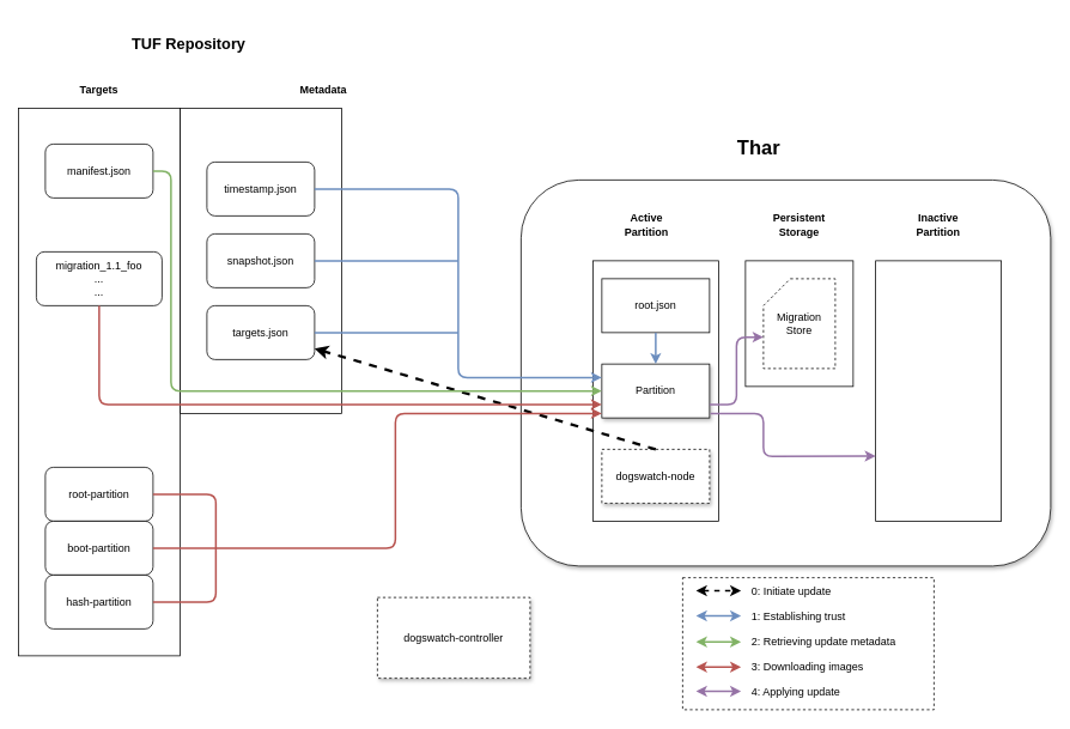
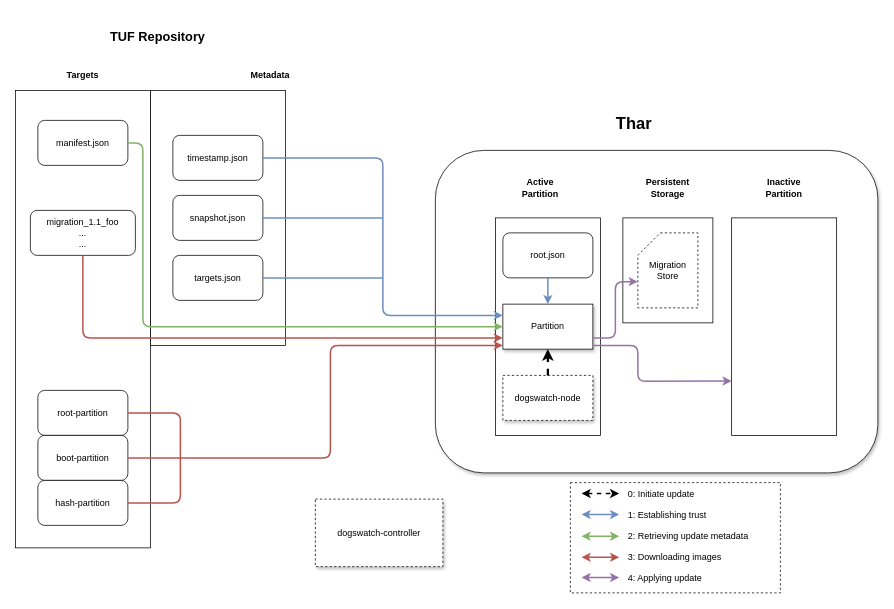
  <mxCell id="0" />
  <mxCell id="1" parent="0" />
  <mxCell id="2" value="" style="rounded=1;whiteSpace=wrap;html=1;shadow=1;" parent="1" vertex="1"><mxGeometry x="580" y="200" width="590" height="430" as="geometry" /></mxCell>
  <mxCell id="3" value="" style="rounded=0;whiteSpace=wrap;html=1;" parent="1" vertex="1"><mxGeometry x="830" y="290" width="120" height="140" as="geometry" /></mxCell>
  <mxCell id="4" value="" style="rounded=0;whiteSpace=wrap;html=1;dashed=1;" parent="1" vertex="1"><mxGeometry x="760" y="643" width="280" height="147" as="geometry" /></mxCell>
  <mxCell id="5" value="" style="rounded=0;whiteSpace=wrap;html=1;" parent="1" vertex="1"><mxGeometry x="200" y="120" width="180" height="340" as="geometry" /></mxCell>
  <mxCell id="6" value="" style="rounded=0;whiteSpace=wrap;html=1;" parent="1" vertex="1"><mxGeometry x="20" y="120" width="180" height="610" as="geometry" /></mxCell>
  <mxCell id="7" value="dogswatch-controller" style="rounded=0;whiteSpace=wrap;html=1;dashed=1;shadow=1;" parent="1" vertex="1"><mxGeometry x="420" y="665" width="170" height="90" as="geometry" /></mxCell>
  <mxCell id="8" value="" style="rounded=0;whiteSpace=wrap;html=1;" parent="1" vertex="1"><mxGeometry x="660" y="290" width="140" height="290" as="geometry" /></mxCell>
  <mxCell id="9" value="" style="rounded=0;whiteSpace=wrap;html=1;" parent="1" vertex="1"><mxGeometry x="975" y="290" width="140" height="290" as="geometry" /></mxCell>
  <mxCell id="10" value="Partition" style="rounded=0;whiteSpace=wrap;html=1;shadow=1;" parent="1" vertex="1"><mxGeometry x="670" y="405" width="120" height="60" as="geometry" /></mxCell>
  <mxCell id="11" value="dogswatch-node" style="rounded=0;whiteSpace=wrap;html=1;dashed=1;shadow=1;" parent="1" vertex="1"><mxGeometry x="670" y="500" width="120" height="60" as="geometry" /></mxCell>
  <mxCell id="12" value="Migration Store" style="shape=card;whiteSpace=wrap;html=1;dashed=1;" parent="1" vertex="1"><mxGeometry x="850" y="310" width="80" height="100" as="geometry" /></mxCell>
  <mxCell id="13" value="Active Partition" style="text;html=1;strokeColor=none;fillColor=none;align=center;verticalAlign=middle;whiteSpace=wrap;rounded=0;dashed=1;fontStyle=1" parent="1" vertex="1"><mxGeometry x="700" y="240" width="40" height="20" as="geometry" /></mxCell>
  <mxCell id="14" value="&lt;div&gt;Inactive Partition&lt;/div&gt;" style="text;html=1;strokeColor=none;fillColor=none;align=center;verticalAlign=middle;whiteSpace=wrap;rounded=0;dashed=1;fontStyle=1" parent="1" vertex="1"><mxGeometry x="1025" y="240" width="40" height="20" as="geometry" /></mxCell>
  <mxCell id="15" value="manifest.json" style="rounded=1;whiteSpace=wrap;html=1;" parent="1" vertex="1"><mxGeometry x="50" y="160" width="120" height="60" as="geometry" /></mxCell>
  <mxCell id="16" value="root-partition" style="rounded=1;whiteSpace=wrap;html=1;" parent="1" vertex="1"><mxGeometry x="50" y="520" width="120" height="60" as="geometry" /></mxCell>
  <mxCell id="17" value="boot-partition" style="rounded=1;whiteSpace=wrap;html=1;" parent="1" vertex="1"><mxGeometry x="50" y="580" width="120" height="60" as="geometry" /></mxCell>
  <mxCell id="18" value="hash-partition" style="rounded=1;whiteSpace=wrap;html=1;" parent="1" vertex="1"><mxGeometry x="50" y="640" width="120" height="60" as="geometry" /></mxCell>
  <mxCell id="19" value="timestamp.json" style="rounded=1;whiteSpace=wrap;html=1;" parent="1" vertex="1"><mxGeometry x="230" y="180" width="120" height="60" as="geometry" /></mxCell>
  <mxCell id="20" value="snapshot.json" style="rounded=1;whiteSpace=wrap;html=1;" parent="1" vertex="1"><mxGeometry x="230" y="260" width="120" height="60" as="geometry" /></mxCell>
  <mxCell id="21" value="targets.json" style="rounded=1;whiteSpace=wrap;html=1;" parent="1" vertex="1"><mxGeometry x="230" y="340" width="120" height="60" as="geometry" /></mxCell>
- <mxCell id="22" value="root.json" style="whiteSpace=wrap;html=1;rounded=0;" parent="1" vertex="1"><mxGeometry x="670" y="310" width="120" height="60" as="geometry" /></mxCell>
+ <mxCell id="22" value="root.json" style="rounded=1;whiteSpace=wrap;html=1;" parent="1" vertex="1"><mxGeometry x="670" y="310" width="120" height="60" as="geometry" /></mxCell>
  <mxCell id="23" value="&lt;div align=&quot;center&quot;&gt;&lt;font style=&quot;font-size: 17px&quot;&gt;&lt;b&gt;TUF Repository&lt;/b&gt;&lt;/font&gt;&lt;br&gt;&lt;/div&gt;" style="text;html=1;strokeColor=none;fillColor=none;align=center;verticalAlign=middle;whiteSpace=wrap;rounded=0;" parent="1" vertex="1"><mxGeometry x="55" y="20" width="310" height="60" as="geometry" /></mxCell>
  <mxCell id="24" value="Metadata" style="text;html=1;strokeColor=none;fillColor=none;align=center;verticalAlign=middle;whiteSpace=wrap;rounded=0;fontStyle=1" parent="1" vertex="1"><mxGeometry x="340" y="90" width="40" height="20" as="geometry" /></mxCell>
  <mxCell id="25" value="Targets" style="text;html=1;strokeColor=none;fillColor=none;align=center;verticalAlign=middle;whiteSpace=wrap;rounded=0;fontStyle=1" parent="1" vertex="1"><mxGeometry x="90" y="90" width="40" height="20" as="geometry" /></mxCell>
  <mxCell id="26" value="&lt;font style=&quot;font-size: 22px&quot;&gt;&lt;b&gt;&lt;font style=&quot;font-size: 22px&quot;&gt;Thar&lt;/font&gt;&lt;/b&gt;&lt;/font&gt;" style="text;html=1;strokeColor=none;fillColor=none;align=center;verticalAlign=middle;whiteSpace=wrap;rounded=0;" parent="1" vertex="1"><mxGeometry x="760" y="130" width="170" height="70" as="geometry" /></mxCell>
- <mxCell id="27" value="" style="endArrow=classic;html=1;dashed=1;strokeWidth=3;exitX=0.5;exitY=0;exitDx=0;exitDy=0;" parent="1" source="11" target="21" edge="1"><mxGeometry width="50" height="50" relative="1" as="geometry"><mxPoint x="20" y="830" as="sourcePoint" /><mxPoint x="70" y="780" as="targetPoint" /></mxGeometry></mxCell>
+ <mxCell id="27" value="" style="endArrow=classic;html=1;dashed=1;strokeWidth=3;exitX=0.5;exitY=0;exitDx=0;exitDy=0;entryX=0.5;entryY=1;entryDx=0;entryDy=0;" parent="1" source="11" target="10" edge="1"><mxGeometry width="50" height="50" relative="1" as="geometry"><mxPoint x="20" y="830" as="sourcePoint" /><mxPoint x="70" y="780" as="targetPoint" /></mxGeometry></mxCell>
  <mxCell id="28" value="" style="endArrow=none;html=1;strokeWidth=2;entryX=0.5;entryY=1;entryDx=0;entryDy=0;exitX=0.5;exitY=0;exitDx=0;exitDy=0;startArrow=classic;startFill=1;fillColor=#dae8fc;strokeColor=#6c8ebf;endFill=0;" parent="1" source="10" target="22" edge="1"><mxGeometry width="50" height="50" relative="1" as="geometry"><mxPoint x="20" y="830" as="sourcePoint" /><mxPoint x="70" y="780" as="targetPoint" /></mxGeometry></mxCell>
  <mxCell id="29" value="" style="endArrow=none;html=1;strokeWidth=2;entryX=1;entryY=0.5;entryDx=0;entryDy=0;fillColor=#dae8fc;strokeColor=#6c8ebf;exitX=0;exitY=0.25;exitDx=0;exitDy=0;startArrow=classic;startFill=1;endFill=0;" parent="1" target="19" edge="1" source="10"><mxGeometry width="50" height="50" relative="1" as="geometry"><mxPoint x="490" y="140" as="sourcePoint" /><mxPoint x="70" y="780" as="targetPoint" /><Array as="points"><mxPoint x="510" y="420" /><mxPoint x="510" y="210" /><mxPoint x="420" y="210" /></Array></mxGeometry></mxCell>
  <mxCell id="30" value="" style="endArrow=classic;startArrow=none;html=1;strokeWidth=2;entryX=0;entryY=0.5;entryDx=0;entryDy=0;fillColor=#d5e8d4;strokeColor=#82b366;startFill=0;" parent="1" target="10" edge="1"><mxGeometry width="50" height="50" relative="1" as="geometry"><mxPoint x="170" y="190" as="sourcePoint" /><mxPoint x="70" y="780" as="targetPoint" /><Array as="points"><mxPoint x="190" y="190" /><mxPoint x="190" y="435" /></Array></mxGeometry></mxCell>
  <mxCell id="31" value="&lt;div&gt;migration_1.1_foo&lt;/div&gt;&lt;div&gt;...&lt;/div&gt;&lt;div&gt;...&lt;br&gt;&lt;/div&gt;" style="rounded=1;whiteSpace=wrap;html=1;" parent="1" vertex="1"><mxGeometry x="40" y="280" width="140" height="60" as="geometry" /></mxCell>
  <mxCell id="32" value="" style="endArrow=classic;startArrow=none;html=1;strokeWidth=2;entryX=0;entryY=0.75;entryDx=0;entryDy=0;exitX=0.5;exitY=1;exitDx=0;exitDy=0;fillColor=#f8cecc;strokeColor=#b85450;startFill=0;" parent="1" source="31" target="10" edge="1"><mxGeometry width="50" height="50" relative="1" as="geometry"><mxPoint x="20" y="830" as="sourcePoint" /><mxPoint x="70" y="780" as="targetPoint" /><Array as="points"><mxPoint x="110" y="450" /></Array></mxGeometry></mxCell>
  <mxCell id="33" value="" style="endArrow=classic;html=1;strokeWidth=2;entryX=0;entryY=0;entryDx=0;entryDy=65;entryPerimeter=0;exitX=1;exitY=0.75;exitDx=0;exitDy=0;fillColor=#e1d5e7;strokeColor=#9673a6;" parent="1" source="10" target="12" edge="1"><mxGeometry width="50" height="50" relative="1" as="geometry"><mxPoint x="20" y="830" as="sourcePoint" /><mxPoint x="70" y="780" as="targetPoint" /><Array as="points"><mxPoint x="820" y="450" /><mxPoint x="820" y="375" /></Array></mxGeometry></mxCell>
  <mxCell id="34" value="" style="endArrow=classic;startArrow=none;html=1;strokeWidth=2;entryX=0;entryY=0.917;entryDx=0;entryDy=0;entryPerimeter=0;startFill=0;fillColor=#f8cecc;strokeColor=#b85450;" parent="1" target="10" edge="1"><mxGeometry width="50" height="50" relative="1" as="geometry"><mxPoint x="240" y="610" as="sourcePoint" /><mxPoint x="70" y="780" as="targetPoint" /><Array as="points"><mxPoint x="440" y="610" /><mxPoint x="440" y="460" /></Array></mxGeometry></mxCell>
  <mxCell id="35" value="" style="endArrow=none;html=1;strokeWidth=2;entryX=1;entryY=0.5;entryDx=0;entryDy=0;fillColor=#f8cecc;strokeColor=#b85450;endFill=0;" parent="1" target="16" edge="1"><mxGeometry width="50" height="50" relative="1" as="geometry"><mxPoint x="240" y="610" as="sourcePoint" /><mxPoint x="70" y="780" as="targetPoint" /><Array as="points"><mxPoint x="240" y="550" /></Array></mxGeometry></mxCell>
  <mxCell id="36" value="" style="endArrow=none;html=1;strokeWidth=2;entryX=1;entryY=0.5;entryDx=0;entryDy=0;fillColor=#f8cecc;strokeColor=#b85450;endFill=0;" parent="1" target="17" edge="1"><mxGeometry width="50" height="50" relative="1" as="geometry"><mxPoint x="240" y="610" as="sourcePoint" /><mxPoint x="70" y="780" as="targetPoint" /></mxGeometry></mxCell>
  <mxCell id="37" value="" style="endArrow=none;html=1;strokeWidth=2;entryX=1;entryY=0.5;entryDx=0;entryDy=0;fillColor=#f8cecc;strokeColor=#b85450;endFill=0;" parent="1" target="18" edge="1"><mxGeometry width="50" height="50" relative="1" as="geometry"><mxPoint x="240" y="610" as="sourcePoint" /><mxPoint x="70" y="780" as="targetPoint" /><Array as="points"><mxPoint x="240" y="670" /></Array></mxGeometry></mxCell>
  <mxCell id="38" value="" style="endArrow=classic;html=1;strokeWidth=2;exitX=1.008;exitY=0.917;exitDx=0;exitDy=0;exitPerimeter=0;entryX=0;entryY=0.75;entryDx=0;entryDy=0;fillColor=#e1d5e7;strokeColor=#9673a6;" parent="1" source="10" target="9" edge="1"><mxGeometry width="50" height="50" relative="1" as="geometry"><mxPoint x="20" y="830" as="sourcePoint" /><mxPoint x="70" y="780" as="targetPoint" /><Array as="points"><mxPoint x="850" y="460" /><mxPoint x="850" y="508" /></Array></mxGeometry></mxCell>
  <mxCell id="39" value="" style="endArrow=classic;startArrow=classic;html=1;strokeWidth=2;fillColor=#dae8fc;strokeColor=#6c8ebf;" parent="1" edge="1"><mxGeometry width="50" height="50" relative="1" as="geometry"><mxPoint x="775" y="685.5" as="sourcePoint" /><mxPoint x="825" y="685.5" as="targetPoint" /></mxGeometry></mxCell>
  <mxCell id="40" value="" style="endArrow=classic;startArrow=classic;html=1;strokeWidth=2;fillColor=#d5e8d4;strokeColor=#82b366;" parent="1" edge="1"><mxGeometry width="50" height="50" relative="1" as="geometry"><mxPoint x="775" y="714.5" as="sourcePoint" /><mxPoint x="825" y="714.5" as="targetPoint" /></mxGeometry></mxCell>
  <mxCell id="41" value="" style="endArrow=classic;startArrow=classic;html=1;strokeWidth=2;fillColor=#f8cecc;strokeColor=#b85450;" parent="1" edge="1"><mxGeometry width="50" height="50" relative="1" as="geometry"><mxPoint x="775" y="742.5" as="sourcePoint" /><mxPoint x="825" y="742.5" as="targetPoint" /></mxGeometry></mxCell>
  <mxCell id="42" value="1: Establishing trust" style="text;html=1;strokeColor=none;fillColor=none;align=left;verticalAlign=middle;whiteSpace=wrap;rounded=0;dashed=1;" parent="1" vertex="1"><mxGeometry x="835" y="676" width="190" height="20" as="geometry" /></mxCell>
  <mxCell id="43" value="2: Retrieving update metadata" style="text;html=1;strokeColor=none;fillColor=none;align=left;verticalAlign=middle;whiteSpace=wrap;rounded=0;dashed=1;" parent="1" vertex="1"><mxGeometry x="835" y="705" width="205" height="20" as="geometry" /></mxCell>
  <mxCell id="44" value="3: Downloading images" style="text;html=1;strokeColor=none;fillColor=none;align=left;verticalAlign=middle;whiteSpace=wrap;rounded=0;dashed=1;" parent="1" vertex="1"><mxGeometry x="835" y="733" width="190" height="20" as="geometry" /></mxCell>
  <mxCell id="45" value="" style="endArrow=classic;startArrow=classic;html=1;strokeWidth=2;fillColor=#f8cecc;strokeColor=#000000;dashed=1;" parent="1" edge="1"><mxGeometry width="50" height="50" relative="1" as="geometry"><mxPoint x="775" y="657.5" as="sourcePoint" /><mxPoint x="825" y="657.5" as="targetPoint" /></mxGeometry></mxCell>
  <mxCell id="46" value="0: Initiate update" style="text;html=1;strokeColor=none;fillColor=none;align=left;verticalAlign=middle;whiteSpace=wrap;rounded=0;dashed=1;" parent="1" vertex="1"><mxGeometry x="835" y="648" width="190" height="20" as="geometry" /></mxCell>
  <mxCell id="47" value="&lt;div&gt;Persistent&lt;/div&gt;&lt;div&gt;Storage&lt;br&gt;&lt;/div&gt;" style="text;html=1;strokeColor=none;fillColor=none;align=center;verticalAlign=middle;whiteSpace=wrap;rounded=0;dashed=1;fontStyle=1" parent="1" vertex="1"><mxGeometry x="870" y="240" width="40" height="20" as="geometry" /></mxCell>
  <mxCell id="48" value="" style="endArrow=none;html=1;exitX=1;exitY=0.5;exitDx=0;exitDy=0;fillColor=#dae8fc;strokeColor=#6c8ebf;strokeWidth=2;" edge="1" parent="1" source="20"><mxGeometry width="50" height="50" relative="1" as="geometry"><mxPoint x="20" y="830" as="sourcePoint" /><mxPoint x="510" y="290" as="targetPoint" /></mxGeometry></mxCell>
  <mxCell id="49" value="" style="endArrow=none;html=1;strokeWidth=2;exitX=1;exitY=0.5;exitDx=0;exitDy=0;fillColor=#dae8fc;strokeColor=#6c8ebf;" edge="1" parent="1" source="21"><mxGeometry width="50" height="50" relative="1" as="geometry"><mxPoint x="20" y="830" as="sourcePoint" /><mxPoint x="510" y="370" as="targetPoint" /></mxGeometry></mxCell>
  <mxCell id="50" value="" style="endArrow=classic;startArrow=classic;html=1;strokeWidth=2;fillColor=#e1d5e7;strokeColor=#9673a6;" edge="1" parent="1"><mxGeometry width="50" height="50" relative="1" as="geometry"><mxPoint x="775" y="769.5" as="sourcePoint" /><mxPoint x="825" y="769.5" as="targetPoint" /></mxGeometry></mxCell>
  <mxCell id="51" value="4: Applying update" style="text;html=1;strokeColor=none;fillColor=none;align=left;verticalAlign=middle;whiteSpace=wrap;rounded=0;dashed=1;" vertex="1" parent="1"><mxGeometry x="835" y="760" width="190" height="20" as="geometry" /></mxCell>
